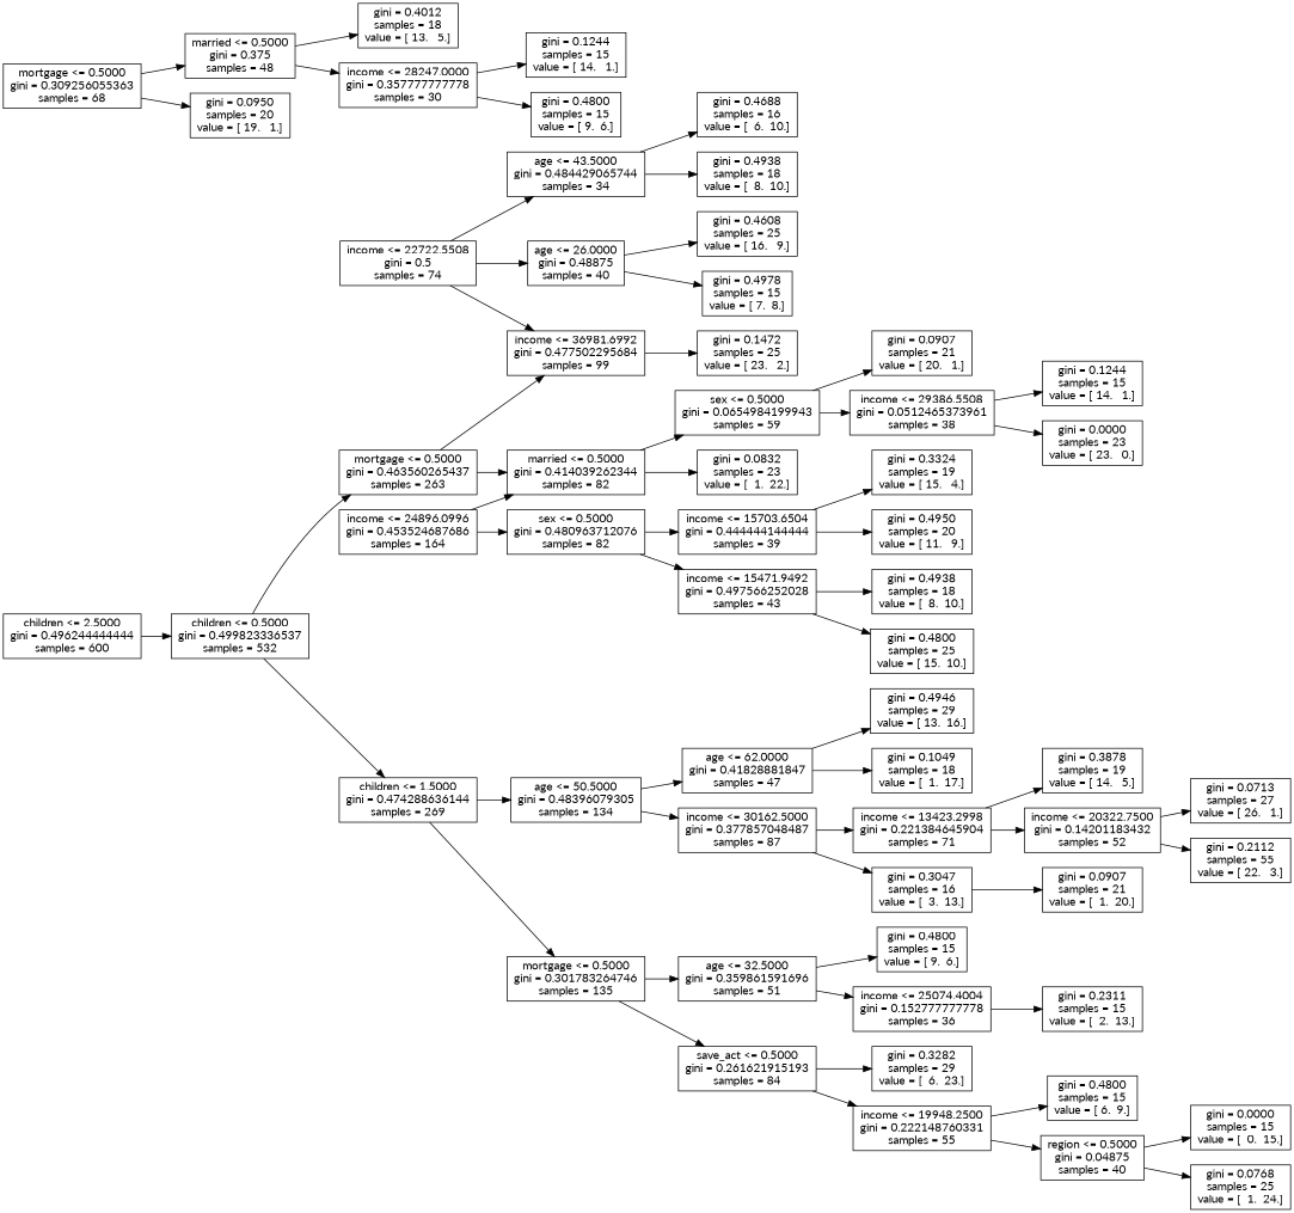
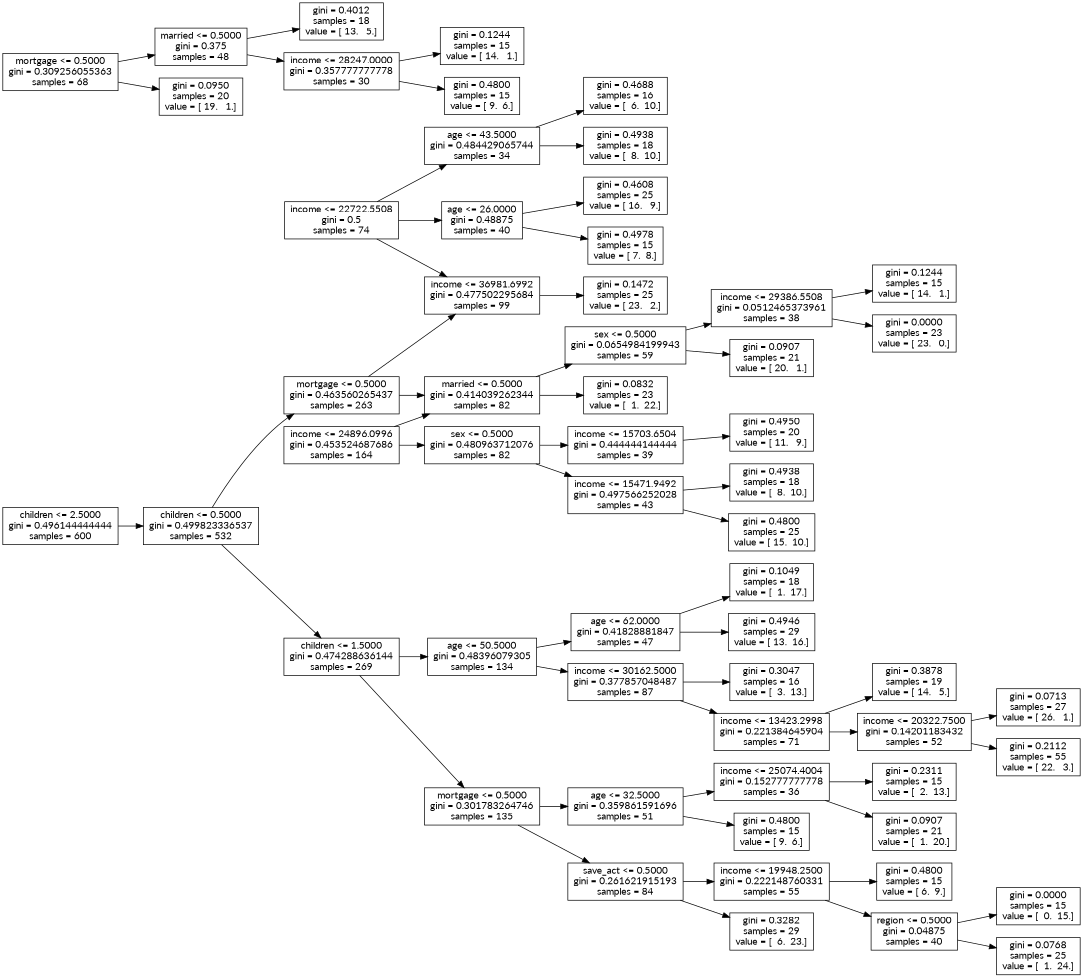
  digraph {
    fontname=Lato
    rankdir=LR
    node [fontname=Lato shape=box]
    edge [fontname=Lato]
-   n1 [label="children <= 2.5000\ngini = 0.496244444444\nsamples = 600"]
+   n1 [label="children <= 2.5000\ngini = 0.496144444444\nsamples = 600"]
    n2 [label="children <= 0.5000\ngini = 0.499823336537\nsamples = 532"]
    n3 [label="mortgage <= 0.5000\ngini = 0.463560265437\nsamples = 263"]
    n4 [label="children <= 1.5000\ngini = 0.474288636144\nsamples = 269"]
    n5 [label="mortgage <= 0.5000\ngini = 0.309256055363\nsamples = 68"]
    n6 [label="married <= 0.5000\ngini = 0.375\nsamples = 48"]
    n7 [label="gini = 0.0950\nsamples = 20\nvalue = [ 19.   1.]"]
    n8 [label="income <= 36981.6992\ngini = 0.477502295684\nsamples = 99"]
    n9 [label="married <= 0.5000\ngini = 0.414039262344\nsamples = 82"]
    n10 [label="mortgage <= 0.5000\ngini = 0.301783264746\nsamples = 135"]
    n11 [label="age <= 50.5000\ngini = 0.48396079305\nsamples = 134"]
    n12 [label="income <= 24896.0996\ngini = 0.453524687686\nsamples = 164"]
    n13 [label="sex <= 0.5000\ngini = 0.480963712076\nsamples = 82"]
    n14 [label="gini = 0.1472\nsamples = 25\nvalue = [ 23.   2.]"]
    n15 [label="income <= 15471.9492\ngini = 0.497566252028\nsamples = 43"]
    n16 [label="income <= 15703.6504\ngini = 0.444444144444\nsamples = 39"]
    n17 [label="gini = 0.0832\nsamples = 23\nvalue = [  1.  22.]"]
    n18 [label="sex <= 0.5000\ngini = 0.0654984199943\nsamples = 59"]
    n19 [label="gini = 0.4938\nsamples = 18\nvalue = [  8.  10.]"]
    n20 [label="gini = 0.4800\nsamples = 25\nvalue = [ 15.  10.]"]
-   n21 [label="gini = 0.3324\nsamples = 19\nvalue = [ 15.   4.]"]
    n22 [label="gini = 0.4950\nsamples = 20\nvalue = [ 11.   9.]"]
    n23 [label="gini = 0.0907\nsamples = 21\nvalue = [ 20.   1.]"]
    n24 [label="income <= 29386.5508\ngini = 0.0512465373961\nsamples = 38"]
    n25 [label="gini = 0.1244\nsamples = 15\nvalue = [ 14.   1.]"]
    n26 [label="gini = 0.0000\nsamples = 23\nvalue = [ 23.   0.]"]
    n27 [label="income <= 22722.5508\ngini = 0.5\nsamples = 74"]
    n28 [label="age <= 26.0000\ngini = 0.48875\nsamples = 40"]
    n29 [label="age <= 43.5000\ngini = 0.484429065744\nsamples = 34"]
    n30 [label="gini = 0.4978\nsamples = 15\nvalue = [ 7.  8.]"]
    n31 [label="gini = 0.4608\nsamples = 25\nvalue = [ 16.   9.]"]
    n32 [label="gini = 0.4938\nsamples = 18\nvalue = [  8.  10.]"]
    n33 [label="gini = 0.4688\nsamples = 16\nvalue = [  6.  10.]"]
    n34 [label="save_act <= 0.5000\ngini = 0.261621915193\nsamples = 84"]
    n35 [label="age <= 32.5000\ngini = 0.359861591696\nsamples = 51"]
    n36 [label="income <= 30162.5000\ngini = 0.377857048487\nsamples = 87"]
    n37 [label="age <= 62.0000\ngini = 0.41828881847\nsamples = 47"]
    n38 [label="gini = 0.3282\nsamples = 29\nvalue = [  6.  23.]"]
    n39 [label="income <= 19948.2500\ngini = 0.222148760331\nsamples = 55"]
    n40 [label="gini = 0.4800\nsamples = 15\nvalue = [ 9.  6.]"]
    n41 [label="income <= 25074.4004\ngini = 0.152777777778\nsamples = 36"]
    n42 [label="gini = 0.4800\nsamples = 15\nvalue = [ 6.  9.]"]
    n43 [label="region <= 0.5000\ngini = 0.04875\nsamples = 40"]
    n44 [label="gini = 0.0000\nsamples = 15\nvalue = [  0.  15.]"]
    n45 [label="gini = 0.0768\nsamples = 25\nvalue = [  1.  24.]"]
    n46 [label="gini = 0.2311\nsamples = 15\nvalue = [  2.  13.]"]
    n47 [label="gini = 0.0907\nsamples = 21\nvalue = [  1.  20.]"]
    n48 [label="income <= 13423.2998\ngini = 0.221384645904\nsamples = 71"]
    n49 [label="gini = 0.3047\nsamples = 16\nvalue = [  3.  13.]"]
    n50 [label="gini = 0.4946\nsamples = 29\nvalue = [ 13.  16.]"]
    n51 [label="gini = 0.1049\nsamples = 18\nvalue = [  1.  17.]"]
    n52 [label="gini = 0.3878\nsamples = 19\nvalue = [ 14.   5.]"]
    n53 [label="income <= 20322.7500\ngini = 0.14201183432\nsamples = 52"]
    n54 [label="gini = 0.0713\nsamples = 27\nvalue = [ 26.   1.]"]
    n55 [label="gini = 0.2112\nsamples = 55\nvalue = [ 22.   3.]"]
    n56 [label="gini = 0.4012\nsamples = 18\nvalue = [ 13.   5.]"]
    n57 [label="income <= 28247.0000\ngini = 0.357777777778\nsamples = 30"]
    n58 [label="gini = 0.1244\nsamples = 15\nvalue = [ 14.   1.]"]
    n59 [label="gini = 0.4800\nsamples = 15\nvalue = [ 9.  6.]"]
    n1 -> n2
    n2 -> n3
    n2 -> n4
    n3 -> n8
    n3 -> n9
    n4 -> n10
    n4 -> n11
    n5 -> n6
    n5 -> n7
    n6 -> n56
    n6 -> n57
    n8 -> n14
    n9 -> n17
    n9 -> n18
    n10 -> n34
    n10 -> n35
    n11 -> n36
    n11 -> n37
    n12 -> n9
    n12 -> n13
    n13 -> n15
    n13 -> n16
    n15 -> n19
    n15 -> n20
-   n16 -> n21
    n16 -> n22
    n18 -> n23
    n18 -> n24
    n24 -> n25
    n24 -> n26
    n27 -> n8
    n27 -> n28
    n27 -> n29
    n28 -> n30
    n28 -> n31
    n29 -> n32
    n29 -> n33
    n34 -> n38
    n34 -> n39
    n35 -> n40
    n35 -> n41
    n36 -> n48
    n36 -> n49
    n37 -> n50
    n37 -> n51
    n39 -> n42
    n39 -> n43
    n41 -> n46
-   n49 -> n47
+   n41 -> n47
    n43 -> n44
    n43 -> n45
    n48 -> n52
    n48 -> n53
    n53 -> n54
    n53 -> n55
    n57 -> n58
    n57 -> n59
  }
